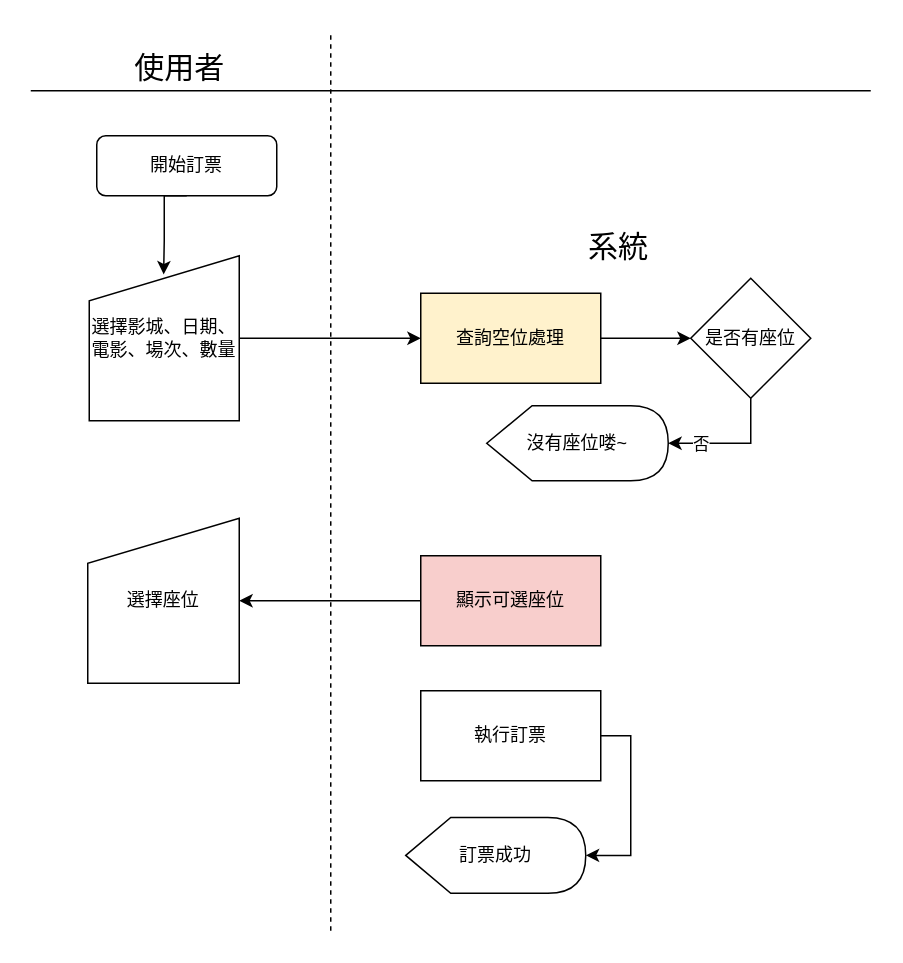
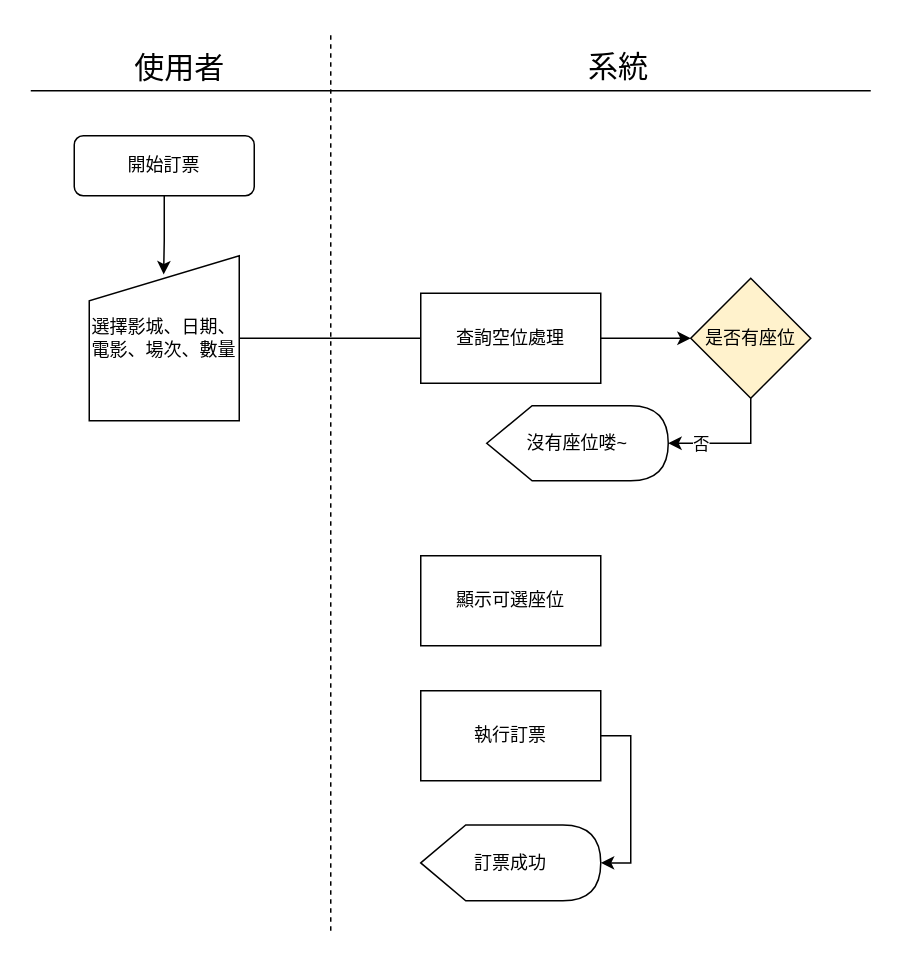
  <mxCell id="0" />
  <mxCell id="1" parent="0" />
  <mxCell id="2" style="edgeStyle=orthogonalEdgeStyle;rounded=0;orthogonalLoop=1;jettySize=auto;html=1;exitX=0.5;exitY=1;exitDx=0;exitDy=0;entryX=0.496;entryY=0.113;entryDx=0;entryDy=0;entryPerimeter=0;" parent="1" source="3" target="7" edge="1"><mxGeometry relative="1" as="geometry"><Array as="points"><mxPoint x="109" y="160" /><mxPoint x="109" y="160" /></Array></mxGeometry></mxCell>
- <mxCell id="3" value="&lt;font style=&quot;font-size: 12px&quot;&gt;開始訂票&lt;/font&gt;" style="rounded=1;whiteSpace=wrap;html=1;fontSize=12;glass=0;strokeWidth=1;shadow=0;" parent="1" vertex="1"><mxGeometry x="64" y="90" width="120" height="40" as="geometry" /></mxCell>
+ <mxCell id="3" value="&lt;font style=&quot;font-size: 12px&quot;&gt;開始訂票&lt;/font&gt;" style="rounded=1;whiteSpace=wrap;html=1;fontSize=12;glass=0;strokeWidth=1;shadow=0;" parent="1" vertex="1"><mxGeometry x="49" y="90" width="120" height="40" as="geometry" /></mxCell>
  <mxCell id="4" value="&lt;font style=&quot;font-size: 20px&quot;&gt;使用者&lt;/font&gt;" style="text;html=1;align=center;verticalAlign=middle;resizable=0;points=[];autosize=1;" parent="1" vertex="1"><mxGeometry x="79" y="34" width="80" height="20" as="geometry" /></mxCell>
- <mxCell id="5" value="&lt;div style=&quot;text-align: center&quot;&gt;&lt;span style=&quot;font-size: 20px&quot;&gt;&lt;font face=&quot;helvetica&quot;&gt;系統&lt;/font&gt;&lt;/span&gt;&lt;/div&gt;" style="text;whiteSpace=wrap;html=1;" parent="1" vertex="1"><mxGeometry x="390" y="145" width="50" height="29" as="geometry" /></mxCell>
- <mxCell id="6" style="edgeStyle=orthogonalEdgeStyle;rounded=0;orthogonalLoop=1;jettySize=auto;html=1;exitX=1;exitY=0.5;exitDx=0;exitDy=0;entryX=0;entryY=0.5;entryDx=0;entryDy=0;" parent="1" source="7" target="9" edge="1"><mxGeometry relative="1" as="geometry" /></mxCell>
+ <mxCell id="5" value="&lt;div style=&quot;text-align: center&quot;&gt;&lt;span style=&quot;font-size: 20px&quot;&gt;&lt;font face=&quot;helvetica&quot;&gt;系統&lt;/font&gt;&lt;/span&gt;&lt;/div&gt;" style="text;whiteSpace=wrap;html=1;" parent="1" vertex="1"><mxGeometry x="390" y="25" width="50" height="29" as="geometry" /></mxCell>
+ <mxCell id="6" style="edgeStyle=orthogonalEdgeStyle;rounded=0;orthogonalLoop=1;jettySize=auto;html=1;exitX=1;exitY=0.5;exitDx=0;exitDy=0;entryX=0;entryY=0.5;entryDx=0;entryDy=0;endArrow=none;" parent="1" source="7" target="9" edge="1"><mxGeometry relative="1" as="geometry" /></mxCell>
  <mxCell id="7" value="選擇影城、日期、電影、場次、數量" style="shape=manualInput;whiteSpace=wrap;html=1;" parent="1" vertex="1"><mxGeometry x="59" y="170" width="100" height="110" as="geometry" /></mxCell>
  <mxCell id="8" style="edgeStyle=orthogonalEdgeStyle;rounded=0;orthogonalLoop=1;jettySize=auto;html=1;exitX=1;exitY=0.5;exitDx=0;exitDy=0;entryX=0;entryY=0.5;entryDx=0;entryDy=0;" parent="1" source="9" target="12" edge="1"><mxGeometry relative="1" as="geometry" /></mxCell>
- <mxCell id="9" value="查詢空位處理" style="rounded=0;whiteSpace=wrap;html=1;fillColor=#fff2cc;" parent="1" vertex="1"><mxGeometry x="280" y="195" width="120" height="60" as="geometry" /></mxCell>
+ <mxCell id="9" value="查詢空位處理" style="rounded=0;whiteSpace=wrap;html=1;" parent="1" vertex="1"><mxGeometry x="280" y="195" width="120" height="60" as="geometry" /></mxCell>
  <mxCell id="10" style="edgeStyle=orthogonalEdgeStyle;rounded=0;orthogonalLoop=1;jettySize=auto;html=1;entryX=1;entryY=0.5;entryDx=0;entryDy=0;entryPerimeter=0;exitX=0.5;exitY=1;exitDx=0;exitDy=0;" parent="1" source="12" target="13" edge="1"><mxGeometry relative="1" as="geometry" /></mxCell>
  <mxCell id="11" value="否" style="edgeLabel;html=1;align=center;verticalAlign=middle;resizable=0;points=[];" parent="10" vertex="1" connectable="0"><mxGeometry x="-0.188" relative="1" as="geometry"><mxPoint x="-29" as="offset" /></mxGeometry></mxCell>
- <mxCell id="12" value="是否有座位" style="rhombus;whiteSpace=wrap;html=1;" parent="1" vertex="1"><mxGeometry x="460" y="185" width="80" height="80" as="geometry" /></mxCell>
+ <mxCell id="12" value="是否有座位" style="rhombus;whiteSpace=wrap;html=1;fillColor=#fff2cc;" parent="1" vertex="1"><mxGeometry x="460" y="185" width="80" height="80" as="geometry" /></mxCell>
  <mxCell id="13" value="沒有座位喽~" style="shape=display;whiteSpace=wrap;html=1;" parent="1" vertex="1"><mxGeometry x="324" y="270" width="121" height="50" as="geometry" /></mxCell>
- <mxCell id="14" style="edgeStyle=orthogonalEdgeStyle;rounded=0;orthogonalLoop=1;jettySize=auto;html=1;entryX=1;entryY=0.5;entryDx=0;entryDy=0;" parent="1" source="15" target="16" edge="1"><mxGeometry relative="1" as="geometry" /></mxCell>
- <mxCell id="15" value="顯示可選座位" style="rounded=0;whiteSpace=wrap;html=1;fillColor=#f8cecc;" parent="1" vertex="1"><mxGeometry x="280" y="370" width="120" height="60" as="geometry" /></mxCell>
- <mxCell id="16" value="選擇座位" style="shape=manualInput;whiteSpace=wrap;html=1;" parent="1" vertex="1"><mxGeometry x="58" y="345" width="101" height="110" as="geometry" /></mxCell>
+ <mxCell id="15" value="顯示可選座位" style="rounded=0;whiteSpace=wrap;html=1;" parent="1" vertex="1"><mxGeometry x="280" y="370" width="120" height="60" as="geometry" /></mxCell>
  <mxCell id="17" style="edgeStyle=orthogonalEdgeStyle;rounded=0;orthogonalLoop=1;jettySize=auto;html=1;exitX=1;exitY=0.5;exitDx=0;exitDy=0;entryX=1;entryY=0.5;entryDx=0;entryDy=0;entryPerimeter=0;" parent="1" source="18" target="19" edge="1"><mxGeometry relative="1" as="geometry" /></mxCell>
  <mxCell id="18" value="執行訂票" style="rounded=0;whiteSpace=wrap;html=1;" parent="1" vertex="1"><mxGeometry x="280" y="460" width="120" height="60" as="geometry" /></mxCell>
- <mxCell id="19" value="訂票成功" style="shape=display;whiteSpace=wrap;html=1;" parent="1" vertex="1"><mxGeometry x="270" y="544.5" width="120" height="50.5" as="geometry" /></mxCell>
+ <mxCell id="19" value="訂票成功" style="shape=display;whiteSpace=wrap;html=1;" parent="1" vertex="1"><mxGeometry x="280" y="549.5" width="120" height="50.5" as="geometry" /></mxCell>
  <mxCell id="20" value="" style="endArrow=none;dashed=1;html=1;" parent="1" edge="1"><mxGeometry width="50" height="50" relative="1" as="geometry"><mxPoint x="220" y="620" as="sourcePoint" /><mxPoint x="220" y="20" as="targetPoint" /></mxGeometry></mxCell>
  <mxCell id="21" value="" style="endArrow=none;html=1;" parent="1" edge="1"><mxGeometry width="50" height="50" relative="1" as="geometry"><mxPoint x="20" y="60" as="sourcePoint" /><mxPoint x="580" y="60" as="targetPoint" /></mxGeometry></mxCell>
